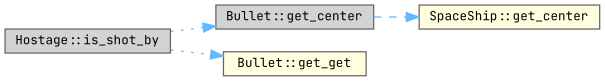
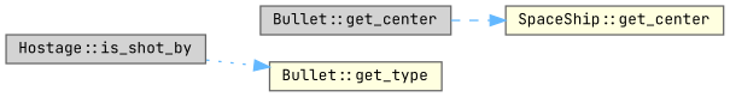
  digraph {
    fontname="JetBrains Mono"
    rankdir=LR
    node [color=grey40 fillcolor=lightgrey fontname="JetBrains Mono" fontsize=10 shape=box style=filled]
    edge [color=steelblue1 fontname="JetBrains Mono" fontsize=10 labelfontname=Helvetica labelfontsize=10 style=dotted]
    n1 [color=gray40 fontcolor=black height=0.2 label="Hostage::is_shot_by" width=0.4]
    n2 [height=0.2 label="Bullet::get_center" width=0.4]
-   n3 [fillcolor=lightyellow height=0.2 label="Bullet::get_get" width=0.4]
+   n3 [fillcolor=lightyellow height=0.2 label="Bullet::get_type" width=0.4]
    n4 [fillcolor=lightyellow height=0.2 label="SpaceShip::get_center" width=0.4]
-   n1 -> n2
    n1 -> n3
    n2 -> n4 [style=dashed]
  }
